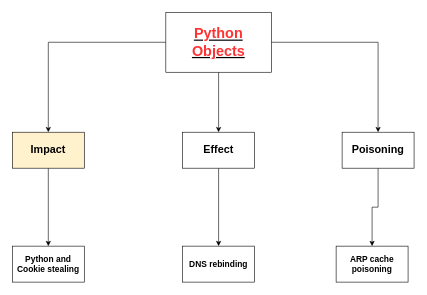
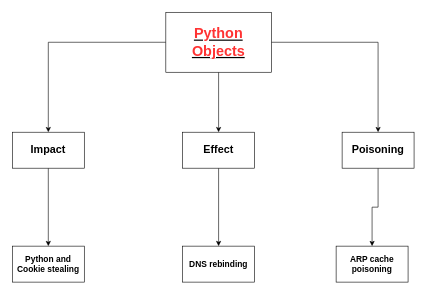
  <mxCell id="0" />
  <mxCell id="1" parent="0" />
  <mxCell id="2" value="" style="edgeStyle=orthogonalEdgeStyle;rounded=0;orthogonalLoop=1;jettySize=auto;html=1;" edge="1" parent="1" source="5" target="7"><mxGeometry relative="1" as="geometry" /></mxCell>
  <mxCell id="3" value="" style="edgeStyle=orthogonalEdgeStyle;rounded=0;orthogonalLoop=1;jettySize=auto;html=1;" edge="1" parent="1" source="5" target="9"><mxGeometry relative="1" as="geometry" /></mxCell>
  <mxCell id="4" value="" style="edgeStyle=orthogonalEdgeStyle;rounded=0;orthogonalLoop=1;jettySize=auto;html=1;" edge="1" parent="1" source="5" target="11"><mxGeometry relative="1" as="geometry" /></mxCell>
  <mxCell id="5" value="&lt;h1&gt;&lt;u&gt;&lt;font color=&quot;#ff3333&quot;&gt;Python Objects&lt;/font&gt;&lt;/u&gt;&lt;/h1&gt;" style="rounded=0;whiteSpace=wrap;html=1;" vertex="1" parent="1"><mxGeometry x="276" y="20" width="176" height="100" as="geometry" /></mxCell>
  <mxCell id="6" value="" style="edgeStyle=orthogonalEdgeStyle;rounded=0;orthogonalLoop=1;jettySize=auto;html=1;" edge="1" parent="1" source="7" target="12"><mxGeometry relative="1" as="geometry" /></mxCell>
  <mxCell id="7" value="&lt;h2&gt;Poisoning&lt;/h2&gt;" style="whiteSpace=wrap;html=1;rounded=0;" vertex="1" parent="1"><mxGeometry x="570" y="220" width="120" height="60" as="geometry" /></mxCell>
  <mxCell id="8" value="" style="edgeStyle=orthogonalEdgeStyle;rounded=0;orthogonalLoop=1;jettySize=auto;html=1;" edge="1" parent="1" source="9" target="13"><mxGeometry relative="1" as="geometry" /></mxCell>
  <mxCell id="9" value="&lt;h2&gt;Effect&lt;/h2&gt;" style="whiteSpace=wrap;html=1;rounded=0;" vertex="1" parent="1"><mxGeometry x="304" y="220" width="120" height="60" as="geometry" /></mxCell>
  <mxCell id="10" value="" style="edgeStyle=orthogonalEdgeStyle;rounded=0;orthogonalLoop=1;jettySize=auto;html=1;" edge="1" parent="1" source="11" target="14"><mxGeometry relative="1" as="geometry" /></mxCell>
- <mxCell id="11" value="&lt;h2&gt;Impact&lt;/h2&gt;" style="whiteSpace=wrap;html=1;rounded=0;fillColor=#fff2cc;" vertex="1" parent="1"><mxGeometry x="20" y="220" width="120" height="60" as="geometry" /></mxCell>
+ <mxCell id="11" value="&lt;h2&gt;Impact&lt;/h2&gt;" style="whiteSpace=wrap;html=1;rounded=0;" vertex="1" parent="1"><mxGeometry x="20" y="220" width="120" height="60" as="geometry" /></mxCell>
  <mxCell id="12" value="&lt;h3&gt;ARP cache poisoning&lt;/h3&gt;" style="whiteSpace=wrap;html=1;rounded=0;" vertex="1" parent="1"><mxGeometry x="560" y="410" width="120" height="60" as="geometry" /></mxCell>
  <mxCell id="13" value="&lt;h3&gt;DNS rebinding&lt;/h3&gt;" style="whiteSpace=wrap;html=1;rounded=0;" vertex="1" parent="1"><mxGeometry x="304" y="410" width="120" height="60" as="geometry" /></mxCell>
  <mxCell id="14" value="&lt;h3&gt;Python and Cookie stealing&lt;/h3&gt;" style="whiteSpace=wrap;html=1;rounded=0;" vertex="1" parent="1"><mxGeometry x="20" y="410" width="120" height="60" as="geometry" /></mxCell>
